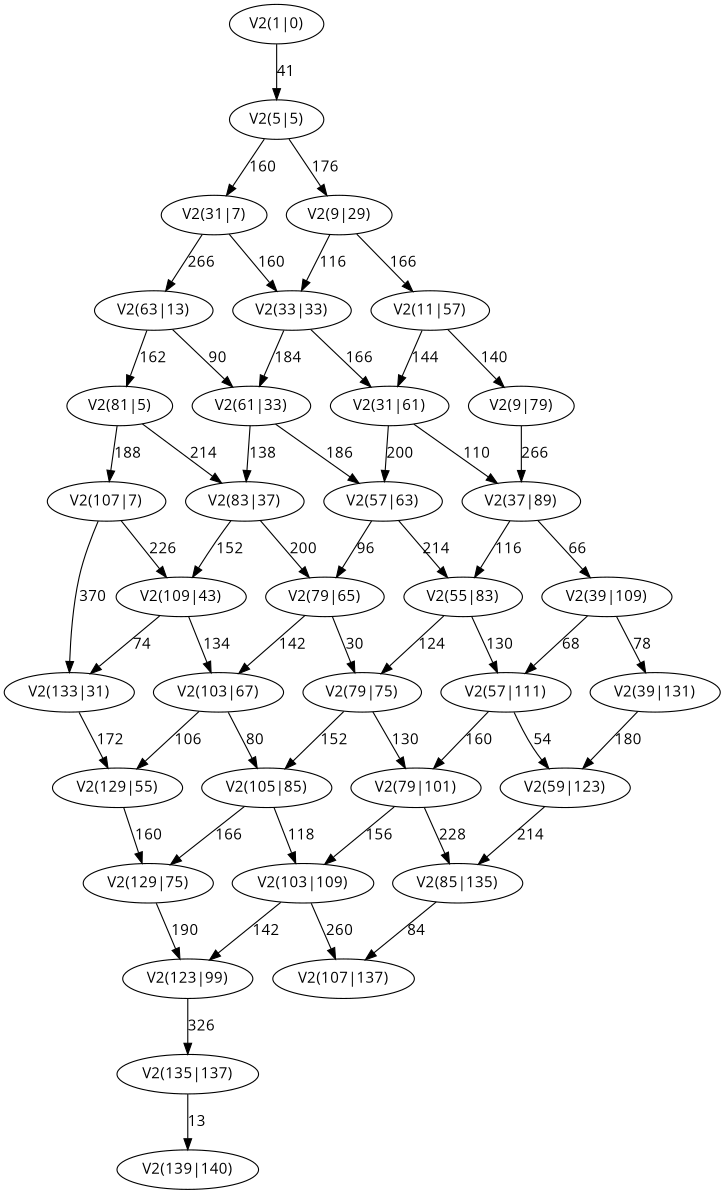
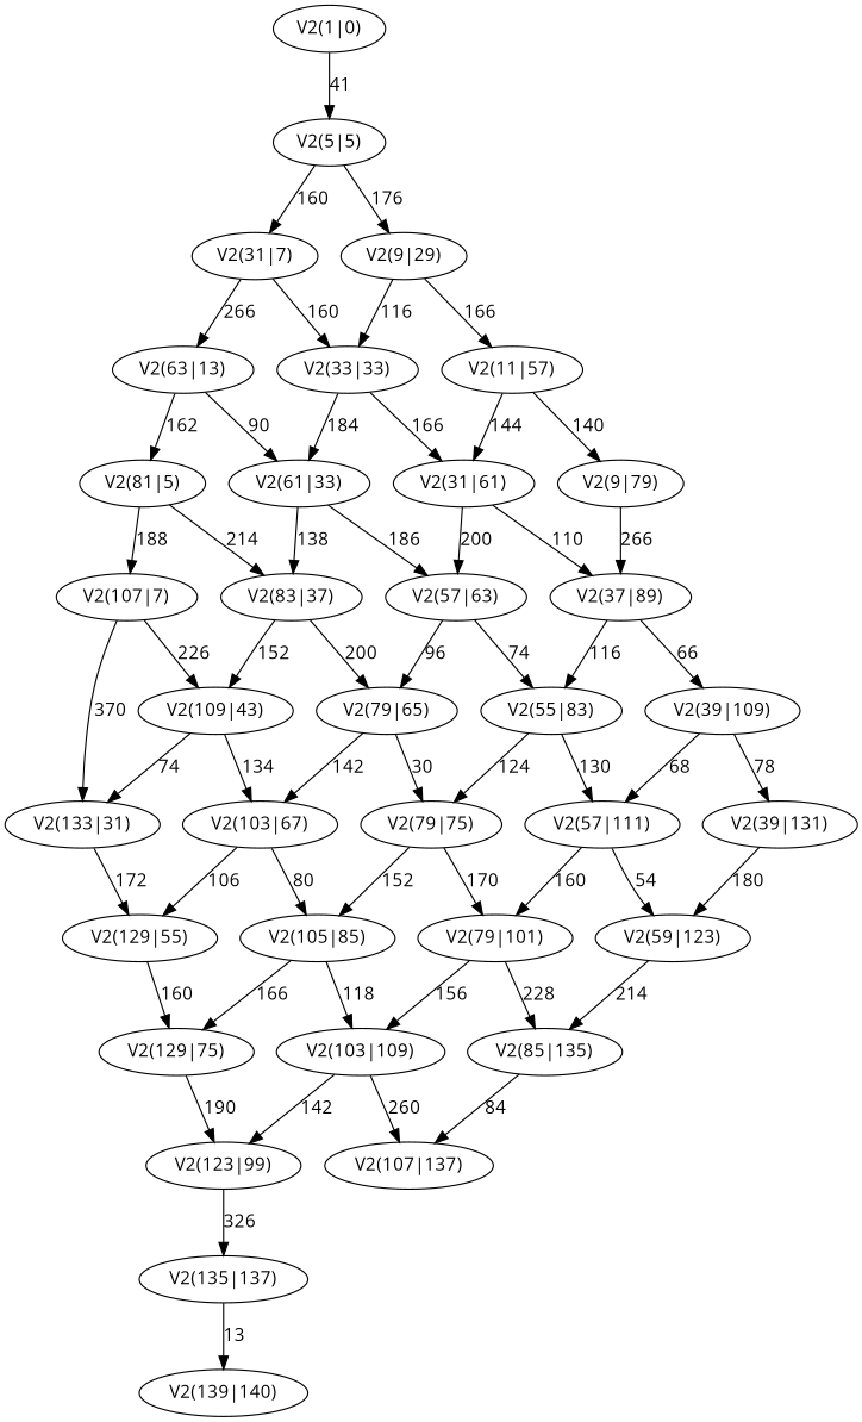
  digraph {
    fontname="Open Sans"
    node [fontname="Open Sans"]
    edge [fontname="Open Sans"]
    n1 [label="V2(5|5)"]
    n2 [label="V2(31|7)"]
    n3 [label="V2(9|29)"]
    n4 [label="V2(63|13)"]
    n5 [label="V2(33|33)"]
    n6 [label="V2(11|57)"]
    n7 [label="V2(81|5)"]
    n8 [label="V2(107|7)"]
    n9 [label="V2(83|37)"]
    n10 [label="V2(133|31)"]
    n11 [label="V2(109|43)"]
    n12 [label="V2(79|65)"]
    n13 [label="V2(61|33)"]
    n14 [label="V2(31|61)"]
    n15 [label="V2(129|55)"]
    n16 [label="V2(103|67)"]
    n17 [label="V2(57|63)"]
    n18 [label="V2(9|79)"]
    n19 [label="V2(129|75)"]
    n20 [label="V2(37|89)"]
    n21 [label="V2(55|83)"]
    n22 [label="V2(79|75)"]
    n23 [label="V2(105|85)"]
    n24 [label="V2(123|99)"]
    n25 [label="V2(39|109)"]
    n26 [label="V2(57|111)"]
    n27 [label="V2(79|101)"]
    n28 [label="V2(103|109)"]
    n29 [label="V2(85|135)"]
    n30 [label="V2(135|137)"]
    n31 [label="V2(59|123)"]
    n32 [label="V2(107|137)"]
    n33 [label="V2(39|131)"]
    n34 [label="V2(139|140)"]
    n35 [label="V2(1|0)"]
    n1 -> n2 [label=160]
    n1 -> n3 [label=176]
    n2 -> n4 [label=266]
    n2 -> n5 [label=160]
    n3 -> n5 [label=116]
    n3 -> n6 [label=166]
    n4 -> n7 [label=162]
    n4 -> n13 [label=90]
    n5 -> n13 [label=184]
    n5 -> n14 [label=166]
    n6 -> n14 [label=144]
    n6 -> n18 [label=140]
    n7 -> n8 [label=188]
    n7 -> n9 [label=214]
    n8 -> n10 [label=370]
    n8 -> n11 [label=226]
    n9 -> n11 [label=152]
    n9 -> n12 [label=200]
    n10 -> n15 [label=172]
    n11 -> n10 [label=74]
    n11 -> n16 [label=134]
    n12 -> n16 [label=142]
    n12 -> n22 [label=30]
    n13 -> n9 [label=138]
    n13 -> n17 [label=186]
    n14 -> n17 [label=200]
    n14 -> n20 [label=110]
    n15 -> n19 [label=160]
    n16 -> n15 [label=106]
    n16 -> n23 [label=80]
    n17 -> n12 [label=96]
-   n17 -> n21 [label=214]
+   n17 -> n21 [label=74]
    n18 -> n20 [label=266]
    n19 -> n24 [label=190]
    n20 -> n21 [label=116]
    n20 -> n25 [label=66]
    n21 -> n22 [label=124]
    n21 -> n26 [label=130]
    n22 -> n23 [label=152]
-   n22 -> n27 [label=130]
+   n22 -> n27 [label=170]
    n23 -> n19 [label=166]
    n23 -> n28 [label=118]
    n24 -> n30 [label=326]
    n25 -> n26 [label=68]
    n25 -> n33 [label=78]
    n26 -> n27 [label=160]
    n26 -> n31 [label=54]
    n27 -> n28 [label=156]
    n27 -> n29 [label=228]
    n28 -> n24 [label=142]
    n28 -> n32 [label=260]
    n29 -> n32 [label=84]
    n30 -> n34 [label=13]
    n31 -> n29 [label=214]
    n33 -> n31 [label=180]
    n35 -> n1 [label=41]
  }
